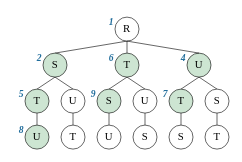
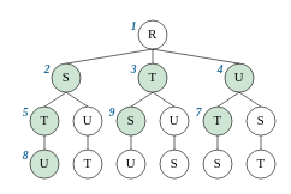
  <mxCell id="0" />
  <mxCell id="1" parent="0" />
  <mxCell id="2" style="rounded=0;orthogonalLoop=1;jettySize=auto;html=1;exitX=0.5;exitY=1;exitDx=0;exitDy=0;entryX=0.5;entryY=0;entryDx=0;entryDy=0;endArrow=none;endFill=0;fontSize=18;fontFamily=Libertine;fontSource=https%3A%2F%2Ffonts.cdnfonts.com%2Fcss%2Flinux-libertine;" edge="1" parent="1" source="4" target="7"><mxGeometry relative="1" as="geometry" /></mxCell>
  <mxCell id="3" style="rounded=0;orthogonalLoop=1;jettySize=auto;html=1;exitX=0.5;exitY=1;exitDx=0;exitDy=0;entryX=0.5;entryY=0;entryDx=0;entryDy=0;endArrow=none;endFill=0;fontSize=18;fontFamily=Libertine;fontSource=https%3A%2F%2Ffonts.cdnfonts.com%2Fcss%2Flinux-libertine;" edge="1" parent="1" source="4" target="10"><mxGeometry relative="1" as="geometry" /></mxCell>
  <mxCell id="4" value="R" style="ellipse;whiteSpace=wrap;html=1;aspect=fixed;fontFamily=Libertine;fontSource=https%3A%2F%2Ffonts.cdnfonts.com%2Fcss%2Flinux-libertine;fontSize=18;fillColor=#ffffff;" vertex="1" parent="1"><mxGeometry x="191" y="28" width="40" height="40" as="geometry" /></mxCell>
  <mxCell id="5" style="rounded=0;orthogonalLoop=1;jettySize=auto;html=1;exitX=0.5;exitY=1;exitDx=0;exitDy=0;entryX=0.5;entryY=0;entryDx=0;entryDy=0;endArrow=none;endFill=0;fontSize=18;fontFamily=Libertine;fontSource=https%3A%2F%2Ffonts.cdnfonts.com%2Fcss%2Flinux-libertine;" edge="1" parent="1" source="7" target="15"><mxGeometry relative="1" as="geometry" /></mxCell>
  <mxCell id="6" style="rounded=0;orthogonalLoop=1;jettySize=auto;html=1;exitX=0.5;exitY=1;exitDx=0;exitDy=0;entryX=0.5;entryY=0;entryDx=0;entryDy=0;endArrow=none;endFill=0;fontSize=18;fontFamily=Libertine;fontSource=https%3A%2F%2Ffonts.cdnfonts.com%2Fcss%2Flinux-libertine;" edge="1" parent="1" source="7" target="17"><mxGeometry relative="1" as="geometry" /></mxCell>
  <mxCell id="7" value="S" style="ellipse;whiteSpace=wrap;html=1;aspect=fixed;fontFamily=Libertine;fontSource=https%3A%2F%2Ffonts.cdnfonts.com%2Fcss%2Flinux-libertine;fontSize=18;fillColor=#CDE5D2;" vertex="1" parent="1"><mxGeometry x="71" y="88" width="40" height="40" as="geometry" /></mxCell>
  <mxCell id="8" style="rounded=0;orthogonalLoop=1;jettySize=auto;html=1;exitX=0.5;exitY=1;exitDx=0;exitDy=0;entryX=0.5;entryY=0;entryDx=0;entryDy=0;endArrow=none;endFill=0;fontSize=18;fontFamily=Libertine;fontSource=https%3A%2F%2Ffonts.cdnfonts.com%2Fcss%2Flinux-libertine;" edge="1" parent="1" source="10" target="19"><mxGeometry relative="1" as="geometry" /></mxCell>
  <mxCell id="9" style="rounded=0;orthogonalLoop=1;jettySize=auto;html=1;exitX=0.5;exitY=1;exitDx=0;exitDy=0;entryX=0.5;entryY=0;entryDx=0;entryDy=0;endArrow=none;endFill=0;fontSize=18;fontFamily=Libertine;fontSource=https%3A%2F%2Ffonts.cdnfonts.com%2Fcss%2Flinux-libertine;" edge="1" parent="1" source="10" target="21"><mxGeometry relative="1" as="geometry" /></mxCell>
  <mxCell id="10" value="T" style="ellipse;whiteSpace=wrap;html=1;aspect=fixed;fontFamily=Libertine;fontSource=https%3A%2F%2Ffonts.cdnfonts.com%2Fcss%2Flinux-libertine;fontSize=18;fillColor=#CDE5D2;" vertex="1" parent="1"><mxGeometry x="191" y="88" width="40" height="40" as="geometry" /></mxCell>
  <mxCell id="11" style="rounded=0;orthogonalLoop=1;jettySize=auto;html=1;exitX=0.5;exitY=1;exitDx=0;exitDy=0;entryX=0.5;entryY=0;entryDx=0;entryDy=0;endArrow=none;endFill=0;fontSize=18;fontFamily=Libertine;fontSource=https%3A%2F%2Ffonts.cdnfonts.com%2Fcss%2Flinux-libertine;" edge="1" parent="1" source="13" target="23"><mxGeometry relative="1" as="geometry" /></mxCell>
  <mxCell id="12" style="rounded=0;orthogonalLoop=1;jettySize=auto;html=1;exitX=0.5;exitY=1;exitDx=0;exitDy=0;entryX=0.5;entryY=0;entryDx=0;entryDy=0;endArrow=none;endFill=0;fontSize=18;fontFamily=Libertine;fontSource=https%3A%2F%2Ffonts.cdnfonts.com%2Fcss%2Flinux-libertine;" edge="1" parent="1" source="13" target="25"><mxGeometry relative="1" as="geometry" /></mxCell>
  <mxCell id="13" value="U" style="ellipse;whiteSpace=wrap;html=1;aspect=fixed;fontFamily=Libertine;fontSource=https%3A%2F%2Ffonts.cdnfonts.com%2Fcss%2Flinux-libertine;fontSize=18;fillColor=#CDE5D2;" vertex="1" parent="1"><mxGeometry x="311" y="88" width="40" height="40" as="geometry" /></mxCell>
  <mxCell id="14" style="rounded=0;orthogonalLoop=1;jettySize=auto;html=1;exitX=0.5;exitY=1;exitDx=0;exitDy=0;entryX=0.5;entryY=0;entryDx=0;entryDy=0;endArrow=none;endFill=0;fontSize=18;fontFamily=Libertine;fontSource=https%3A%2F%2Ffonts.cdnfonts.com%2Fcss%2Flinux-libertine;" edge="1" parent="1" source="15" target="26"><mxGeometry relative="1" as="geometry" /></mxCell>
  <mxCell id="15" value="T" style="ellipse;whiteSpace=wrap;html=1;aspect=fixed;fontFamily=Libertine;fontSource=https%3A%2F%2Ffonts.cdnfonts.com%2Fcss%2Flinux-libertine;fontSize=18;fillColor=#CDE5D2;" vertex="1" parent="1"><mxGeometry x="41" y="148" width="40" height="40" as="geometry" /></mxCell>
  <mxCell id="16" style="rounded=0;orthogonalLoop=1;jettySize=auto;html=1;exitX=0.5;exitY=1;exitDx=0;exitDy=0;entryX=0.5;entryY=0;entryDx=0;entryDy=0;endArrow=none;endFill=0;fontSize=18;fontFamily=Libertine;fontSource=https%3A%2F%2Ffonts.cdnfonts.com%2Fcss%2Flinux-libertine;" edge="1" parent="1" source="17" target="27"><mxGeometry relative="1" as="geometry" /></mxCell>
  <mxCell id="17" value="U" style="ellipse;whiteSpace=wrap;html=1;aspect=fixed;fontFamily=Libertine;fontSource=https%3A%2F%2Ffonts.cdnfonts.com%2Fcss%2Flinux-libertine;fontSize=18;" vertex="1" parent="1"><mxGeometry x="101" y="148" width="40" height="40" as="geometry" /></mxCell>
  <mxCell id="18" style="edgeStyle=orthogonalEdgeStyle;rounded=0;orthogonalLoop=1;jettySize=auto;html=1;exitX=0.5;exitY=1;exitDx=0;exitDy=0;entryX=0.5;entryY=0;entryDx=0;entryDy=0;endArrow=none;endFill=0;fontSize=18;fontFamily=Libertine;fontSource=https%3A%2F%2Ffonts.cdnfonts.com%2Fcss%2Flinux-libertine;" edge="1" parent="1" source="19" target="28"><mxGeometry relative="1" as="geometry" /></mxCell>
  <mxCell id="19" value="S" style="ellipse;whiteSpace=wrap;html=1;aspect=fixed;fontFamily=Libertine;fontSource=https%3A%2F%2Ffonts.cdnfonts.com%2Fcss%2Flinux-libertine;fontSize=18;fillColor=#CDE5D2;" vertex="1" parent="1"><mxGeometry x="161" y="148" width="40" height="40" as="geometry" /></mxCell>
  <mxCell id="20" style="edgeStyle=orthogonalEdgeStyle;rounded=0;orthogonalLoop=1;jettySize=auto;html=1;exitX=0.5;exitY=1;exitDx=0;exitDy=0;entryX=0.5;entryY=0;entryDx=0;entryDy=0;endArrow=none;endFill=0;fontSize=18;fontFamily=Libertine;fontSource=https%3A%2F%2Ffonts.cdnfonts.com%2Fcss%2Flinux-libertine;" edge="1" parent="1" source="21" target="29"><mxGeometry relative="1" as="geometry" /></mxCell>
  <mxCell id="21" value="U" style="ellipse;whiteSpace=wrap;html=1;aspect=fixed;fontFamily=Libertine;fontSource=https%3A%2F%2Ffonts.cdnfonts.com%2Fcss%2Flinux-libertine;fontSize=18;" vertex="1" parent="1"><mxGeometry x="221" y="148" width="40" height="40" as="geometry" /></mxCell>
  <mxCell id="22" style="edgeStyle=orthogonalEdgeStyle;rounded=0;orthogonalLoop=1;jettySize=auto;html=1;exitX=0.5;exitY=1;exitDx=0;exitDy=0;entryX=0.5;entryY=0;entryDx=0;entryDy=0;endArrow=none;endFill=0;fontSize=18;fontFamily=Libertine;fontSource=https%3A%2F%2Ffonts.cdnfonts.com%2Fcss%2Flinux-libertine;" edge="1" parent="1" source="23" target="30"><mxGeometry relative="1" as="geometry" /></mxCell>
  <mxCell id="23" value="T" style="ellipse;whiteSpace=wrap;html=1;aspect=fixed;fontFamily=Libertine;fontSource=https%3A%2F%2Ffonts.cdnfonts.com%2Fcss%2Flinux-libertine;fontSize=18;fillColor=#CDE5D2;" vertex="1" parent="1"><mxGeometry x="281" y="148" width="40" height="40" as="geometry" /></mxCell>
  <mxCell id="24" style="edgeStyle=orthogonalEdgeStyle;rounded=0;orthogonalLoop=1;jettySize=auto;html=1;exitX=0.5;exitY=1;exitDx=0;exitDy=0;entryX=0.5;entryY=0;entryDx=0;entryDy=0;endArrow=none;endFill=0;fontSize=18;fontFamily=Libertine;fontSource=https%3A%2F%2Ffonts.cdnfonts.com%2Fcss%2Flinux-libertine;" edge="1" parent="1" source="25" target="31"><mxGeometry relative="1" as="geometry" /></mxCell>
  <mxCell id="25" value="S" style="ellipse;whiteSpace=wrap;html=1;aspect=fixed;fontFamily=Libertine;fontSource=https%3A%2F%2Ffonts.cdnfonts.com%2Fcss%2Flinux-libertine;fontSize=18;" vertex="1" parent="1"><mxGeometry x="341" y="148" width="40" height="40" as="geometry" /></mxCell>
  <mxCell id="26" value="U" style="ellipse;whiteSpace=wrap;html=1;aspect=fixed;fontFamily=Libertine;fontSource=https%3A%2F%2Ffonts.cdnfonts.com%2Fcss%2Flinux-libertine;fontSize=18;fillColor=#CDE5D2;" vertex="1" parent="1"><mxGeometry x="41" y="208" width="40" height="40" as="geometry" /></mxCell>
  <mxCell id="27" value="T" style="ellipse;whiteSpace=wrap;html=1;aspect=fixed;fontFamily=Libertine;fontSource=https%3A%2F%2Ffonts.cdnfonts.com%2Fcss%2Flinux-libertine;fontSize=18;" vertex="1" parent="1"><mxGeometry x="101" y="208" width="40" height="40" as="geometry" /></mxCell>
  <mxCell id="28" value="U" style="ellipse;whiteSpace=wrap;html=1;aspect=fixed;fontFamily=Libertine;fontSource=https%3A%2F%2Ffonts.cdnfonts.com%2Fcss%2Flinux-libertine;fontSize=18;" vertex="1" parent="1"><mxGeometry x="161" y="208" width="40" height="40" as="geometry" /></mxCell>
  <mxCell id="29" value="S" style="ellipse;whiteSpace=wrap;html=1;aspect=fixed;fontFamily=Libertine;fontSource=https%3A%2F%2Ffonts.cdnfonts.com%2Fcss%2Flinux-libertine;fontSize=18;" vertex="1" parent="1"><mxGeometry x="221" y="208" width="40" height="40" as="geometry" /></mxCell>
  <mxCell id="30" value="S" style="ellipse;whiteSpace=wrap;html=1;aspect=fixed;fontFamily=Libertine;fontSource=https%3A%2F%2Ffonts.cdnfonts.com%2Fcss%2Flinux-libertine;fontSize=18;" vertex="1" parent="1"><mxGeometry x="281" y="208" width="40" height="40" as="geometry" /></mxCell>
  <mxCell id="31" value="T" style="ellipse;whiteSpace=wrap;html=1;aspect=fixed;fontFamily=Libertine;fontSource=https%3A%2F%2Ffonts.cdnfonts.com%2Fcss%2Flinux-libertine;fontSize=18;" vertex="1" parent="1"><mxGeometry x="341" y="208" width="40" height="40" as="geometry" /></mxCell>
  <mxCell id="32" value="&lt;font size=&quot;1&quot; data-font-src=&quot;https://fonts.cdnfonts.com/css/linux-libertine&quot; face=&quot;Libertine&quot;&gt;&lt;i style=&quot;font-size: 16px;&quot;&gt;1&lt;/i&gt;&lt;/font&gt;" style="text;html=1;strokeColor=none;fillColor=none;align=center;verticalAlign=middle;whiteSpace=wrap;rounded=0;fontSize=14;fontColor=#226e9c;fontStyle=1" vertex="1" parent="1"><mxGeometry x="170" y="20" width="30" height="30" as="geometry" /></mxCell>
  <mxCell id="33" value="&lt;font size=&quot;1&quot; data-font-src=&quot;https://fonts.cdnfonts.com/css/linux-libertine&quot; face=&quot;Libertine&quot;&gt;&lt;i style=&quot;font-size: 16px;&quot;&gt;2&lt;/i&gt;&lt;/font&gt;" style="text;html=1;strokeColor=none;fillColor=none;align=center;verticalAlign=middle;whiteSpace=wrap;rounded=0;fontSize=14;fontColor=#226e9c;fontStyle=1" vertex="1" parent="1"><mxGeometry x="50" y="80" width="30" height="30" as="geometry" /></mxCell>
- <mxCell id="34" value="&lt;font size=&quot;1&quot; data-font-src=&quot;https://fonts.cdnfonts.com/css/linux-libertine&quot; face=&quot;Libertine&quot;&gt;&lt;i style=&quot;font-size: 16px;&quot;&gt;6&lt;/i&gt;&lt;/font&gt;" style="text;html=1;strokeColor=none;fillColor=none;align=center;verticalAlign=middle;whiteSpace=wrap;rounded=0;fontSize=14;fontColor=#226e9c;fontStyle=1" vertex="1" parent="1"><mxGeometry x="170" y="80" width="30" height="30" as="geometry" /></mxCell>
+ <mxCell id="34" value="&lt;font size=&quot;1&quot; data-font-src=&quot;https://fonts.cdnfonts.com/css/linux-libertine&quot; face=&quot;Libertine&quot;&gt;&lt;i style=&quot;font-size: 16px;&quot;&gt;3&lt;/i&gt;&lt;/font&gt;" style="text;html=1;strokeColor=none;fillColor=none;align=center;verticalAlign=middle;whiteSpace=wrap;rounded=0;fontSize=14;fontColor=#226e9c;fontStyle=1" vertex="1" parent="1"><mxGeometry x="170" y="80" width="30" height="30" as="geometry" /></mxCell>
  <mxCell id="35" value="" style="rounded=0;orthogonalLoop=1;jettySize=auto;html=1;exitX=0.5;exitY=1;exitDx=0;exitDy=0;endArrow=none;endFill=0;entryX=0.5;entryY=0;entryDx=0;entryDy=0;fontSize=18;fontFamily=Libertine;fontSource=https%3A%2F%2Ffonts.cdnfonts.com%2Fcss%2Flinux-libertine;" edge="1" parent="1" source="4" target="13"><mxGeometry relative="1" as="geometry"><mxPoint x="211" y="68" as="sourcePoint" /><mxPoint x="331" y="88" as="targetPoint" /></mxGeometry></mxCell>
  <mxCell id="36" value="&lt;font size=&quot;1&quot; data-font-src=&quot;https://fonts.cdnfonts.com/css/linux-libertine&quot; face=&quot;Libertine&quot;&gt;&lt;i style=&quot;font-size: 16px;&quot;&gt;4&lt;/i&gt;&lt;/font&gt;" style="text;html=1;strokeColor=none;fillColor=none;align=center;verticalAlign=middle;whiteSpace=wrap;rounded=0;fontSize=14;fontColor=#226e9c;fontStyle=1" vertex="1" parent="1"><mxGeometry x="290" y="80" width="30" height="30" as="geometry" /></mxCell>
  <mxCell id="37" value="&lt;font size=&quot;1&quot; data-font-src=&quot;https://fonts.cdnfonts.com/css/linux-libertine&quot; face=&quot;Libertine&quot;&gt;&lt;i style=&quot;font-size: 16px;&quot;&gt;5&lt;/i&gt;&lt;/font&gt;" style="text;html=1;strokeColor=none;fillColor=none;align=center;verticalAlign=middle;whiteSpace=wrap;rounded=0;fontSize=14;fontColor=#226e9c;fontStyle=1" vertex="1" parent="1"><mxGeometry x="20" y="140" width="30" height="30" as="geometry" /></mxCell>
  <mxCell id="38" value="&lt;font size=&quot;1&quot; data-font-src=&quot;https://fonts.cdnfonts.com/css/linux-libertine&quot; face=&quot;Libertine&quot;&gt;&lt;i style=&quot;font-size: 16px;&quot;&gt;9&lt;/i&gt;&lt;/font&gt;" style="text;html=1;strokeColor=none;fillColor=none;align=center;verticalAlign=middle;whiteSpace=wrap;rounded=0;fontSize=14;fontColor=#226e9c;fontStyle=1" vertex="1" parent="1"><mxGeometry x="140" y="140" width="30" height="30" as="geometry" /></mxCell>
  <mxCell id="39" value="&lt;font size=&quot;1&quot; data-font-src=&quot;https://fonts.cdnfonts.com/css/linux-libertine&quot; face=&quot;Libertine&quot;&gt;&lt;i style=&quot;font-size: 16px;&quot;&gt;7&lt;/i&gt;&lt;/font&gt;" style="text;html=1;strokeColor=none;fillColor=none;align=center;verticalAlign=middle;whiteSpace=wrap;rounded=0;fontSize=14;fontColor=#226e9c;fontStyle=1" vertex="1" parent="1"><mxGeometry x="260" y="140" width="30" height="30" as="geometry" /></mxCell>
  <mxCell id="40" value="&lt;font size=&quot;1&quot; data-font-src=&quot;https://fonts.cdnfonts.com/css/linux-libertine&quot; face=&quot;Libertine&quot;&gt;&lt;i style=&quot;font-size: 16px;&quot;&gt;8&lt;/i&gt;&lt;/font&gt;" style="text;html=1;strokeColor=none;fillColor=none;align=center;verticalAlign=middle;whiteSpace=wrap;rounded=0;fontSize=14;fontColor=#226e9c;fontStyle=1" vertex="1" parent="1"><mxGeometry x="20" y="200" width="30" height="30" as="geometry" /></mxCell>
